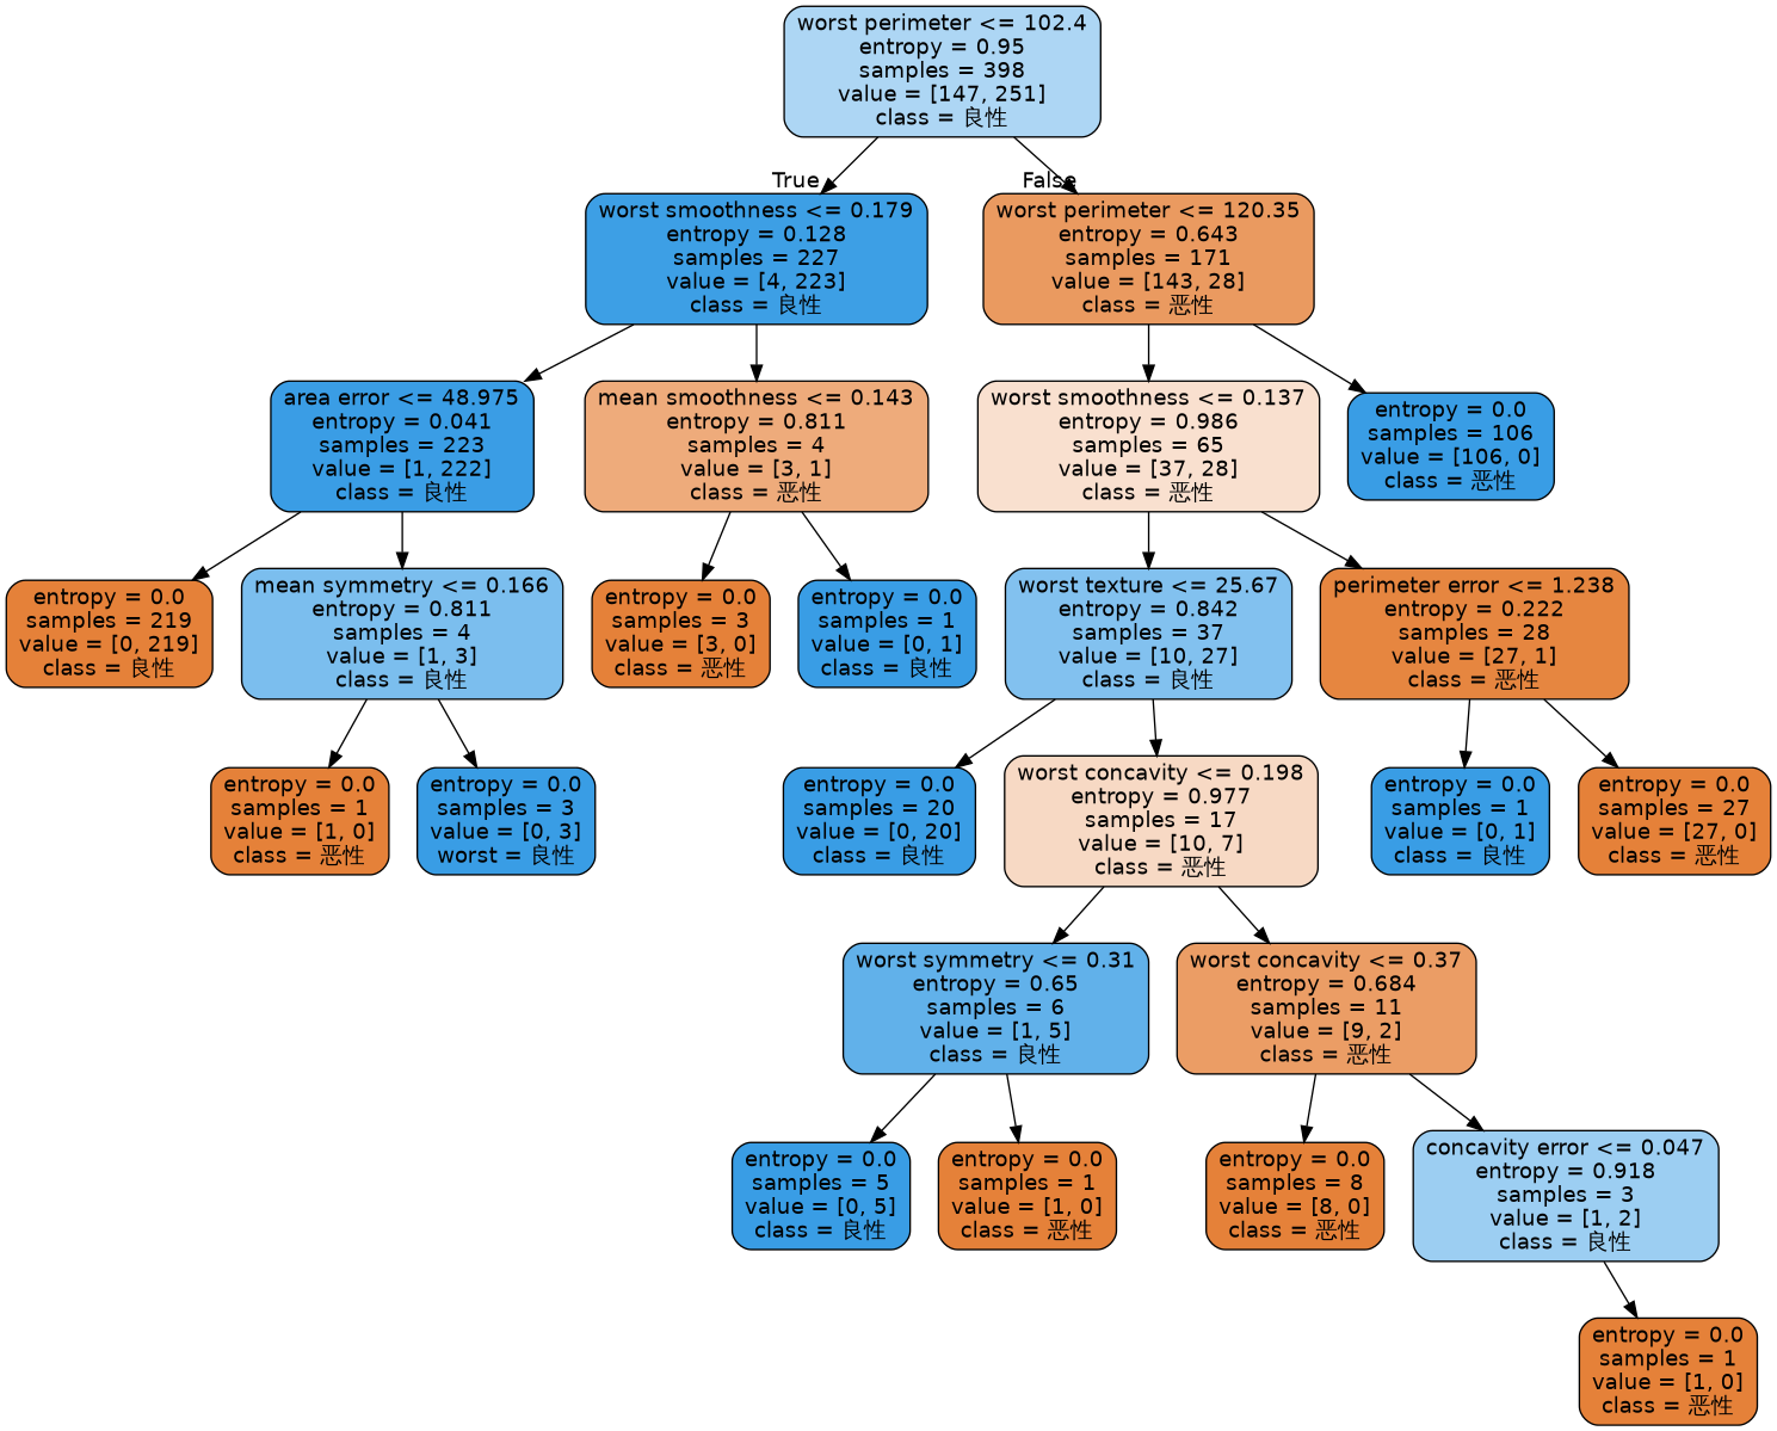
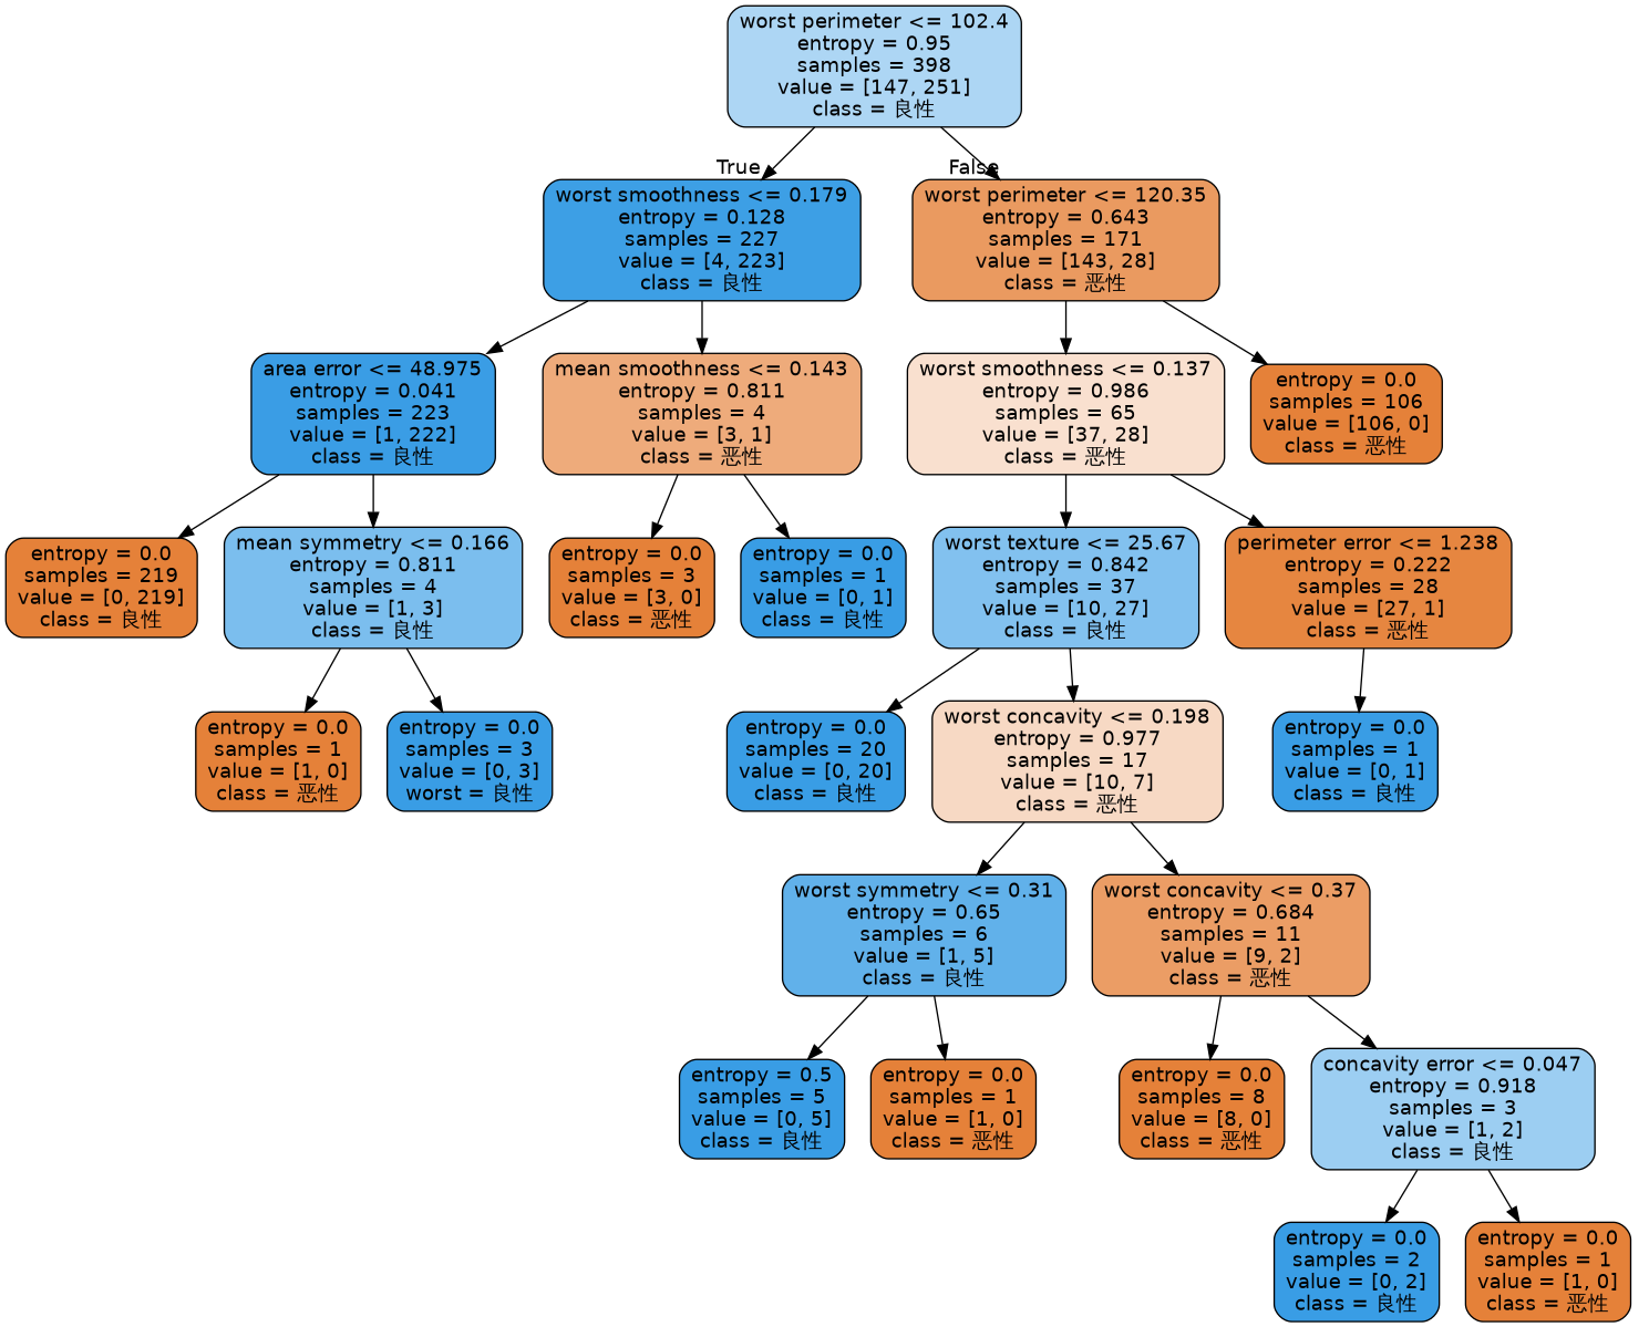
  digraph {
    node [color=black fillcolor="#e58139" fontname=helvetica shape=box style="filled, rounded"]
    edge [fontname=helvetica]
    n1 [fillcolor="#add6f4" label="worst perimeter <= 102.4\nentropy = 0.95\nsamples = 398\nvalue = [147, 251]\nclass = 良性"]
    n2 [fillcolor="#3d9fe5" label="worst smoothness <= 0.179\nentropy = 0.128\nsamples = 227\nvalue = [4, 223]\nclass = 良性"]
    n3 [fillcolor="#ea9a60" label="worst perimeter <= 120.35\nentropy = 0.643\nsamples = 171\nvalue = [143, 28]\nclass = 恶性"]
    n4 [fillcolor="#3a9de5" label="area error <= 48.975\nentropy = 0.041\nsamples = 223\nvalue = [1, 222]\nclass = 良性"]
    n5 [fillcolor="#eeab7b" label="mean smoothness <= 0.143\nentropy = 0.811\nsamples = 4\nvalue = [3, 1]\nclass = 恶性"]
    n6 [fillcolor="#f9e0cf" label="worst smoothness <= 0.137\nentropy = 0.986\nsamples = 65\nvalue = [37, 28]\nclass = 恶性"]
-   n7 [fillcolor="#399de5" label="entropy = 0.0\nsamples = 106\nvalue = [106, 0]\nclass = 恶性"]
+   n7 [label="entropy = 0.0\nsamples = 106\nvalue = [106, 0]\nclass = 恶性"]
    n8 [label="entropy = 0.0\nsamples = 219\nvalue = [0, 219]\nclass = 良性"]
    n9 [fillcolor="#7bbeee" label="mean symmetry <= 0.166\nentropy = 0.811\nsamples = 4\nvalue = [1, 3]\nclass = 良性"]
    n10 [label="entropy = 0.0\nsamples = 3\nvalue = [3, 0]\nclass = 恶性"]
    n11 [fillcolor="#399de5" label="entropy = 0.0\nsamples = 1\nvalue = [0, 1]\nclass = 良性"]
    n12 [label="entropy = 0.0\nsamples = 1\nvalue = [1, 0]\nclass = 恶性"]
    n13 [fillcolor="#399de5" label="entropy = 0.0\nsamples = 3\nvalue = [0, 3]\nworst = 良性"]
    n14 [fillcolor="#82c1ef" label="worst texture <= 25.67\nentropy = 0.842\nsamples = 37\nvalue = [10, 27]\nclass = 良性"]
    n15 [fillcolor="#e68640" label="perimeter error <= 1.238\nentropy = 0.222\nsamples = 28\nvalue = [27, 1]\nclass = 恶性"]
    n16 [fillcolor="#399de5" label="entropy = 0.0\nsamples = 20\nvalue = [0, 20]\nclass = 良性"]
    n17 [fillcolor="#f7d9c4" label="worst concavity <= 0.198\nentropy = 0.977\nsamples = 17\nvalue = [10, 7]\nclass = 恶性"]
    n18 [fillcolor="#399de5" label="entropy = 0.0\nsamples = 1\nvalue = [0, 1]\nclass = 良性"]
-   n19 [label="entropy = 0.0\nsamples = 27\nvalue = [27, 0]\nclass = 恶性"]
    n20 [fillcolor="#61b1ea" label="worst symmetry <= 0.31\nentropy = 0.65\nsamples = 6\nvalue = [1, 5]\nclass = 良性"]
    n21 [fillcolor="#eb9d65" label="worst concavity <= 0.37\nentropy = 0.684\nsamples = 11\nvalue = [9, 2]\nclass = 恶性"]
-   n22 [fillcolor="#399de5" label="entropy = 0.0\nsamples = 5\nvalue = [0, 5]\nclass = 良性"]
+   n22 [fillcolor="#399de5" label="entropy = 0.5\nsamples = 5\nvalue = [0, 5]\nclass = 良性"]
    n23 [label="entropy = 0.0\nsamples = 1\nvalue = [1, 0]\nclass = 恶性"]
    n24 [label="entropy = 0.0\nsamples = 8\nvalue = [8, 0]\nclass = 恶性"]
    n25 [fillcolor="#9ccef2" label="concavity error <= 0.047\nentropy = 0.918\nsamples = 3\nvalue = [1, 2]\nclass = 良性"]
+   n26 [fillcolor="#399de5" label="entropy = 0.0\nsamples = 2\nvalue = [0, 2]\nclass = 良性"]
    n27 [label="entropy = 0.0\nsamples = 1\nvalue = [1, 0]\nclass = 恶性"]
    n1 -> n2 [headlabel=True labelangle=45 labeldistance=2.5]
    n1 -> n3 [headlabel=False labelangle=-45 labeldistance=2.5]
    n2 -> n4
    n2 -> n5
    n3 -> n6
    n3 -> n7
    n4 -> n8
    n4 -> n9
    n5 -> n10
    n5 -> n11
    n6 -> n14
    n6 -> n15
    n9 -> n12
    n9 -> n13
    n14 -> n16
    n14 -> n17
    n15 -> n18
-   n15 -> n19
    n17 -> n20
    n17 -> n21
    n20 -> n22
    n20 -> n23
    n21 -> n24
    n21 -> n25
+   n25 -> n26
    n25 -> n27
  }
